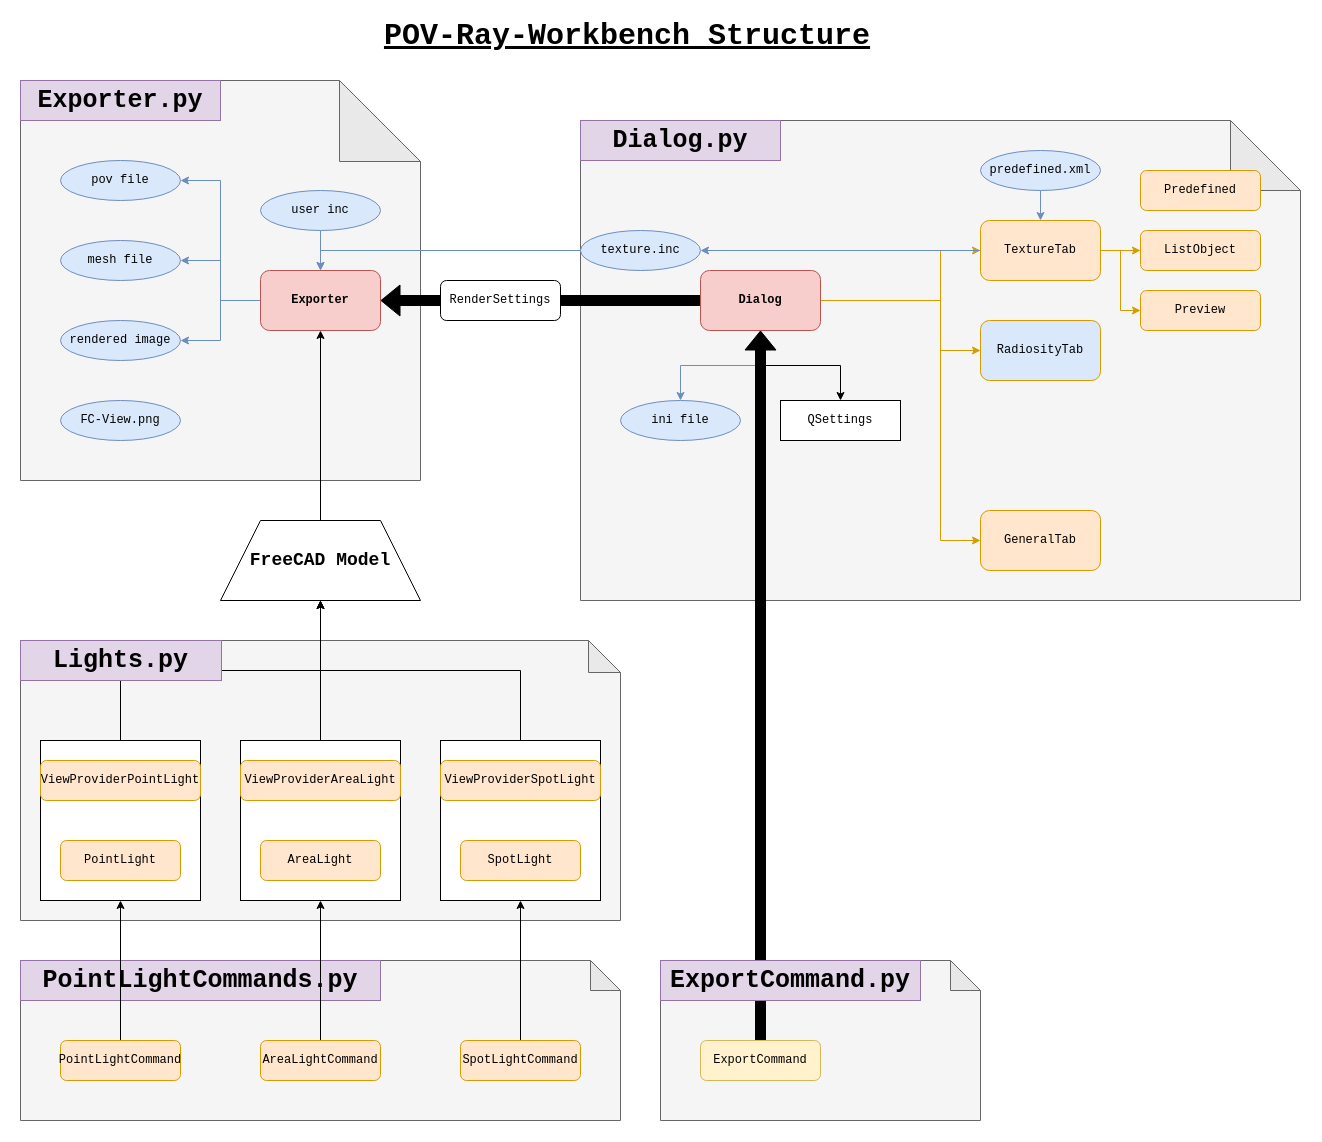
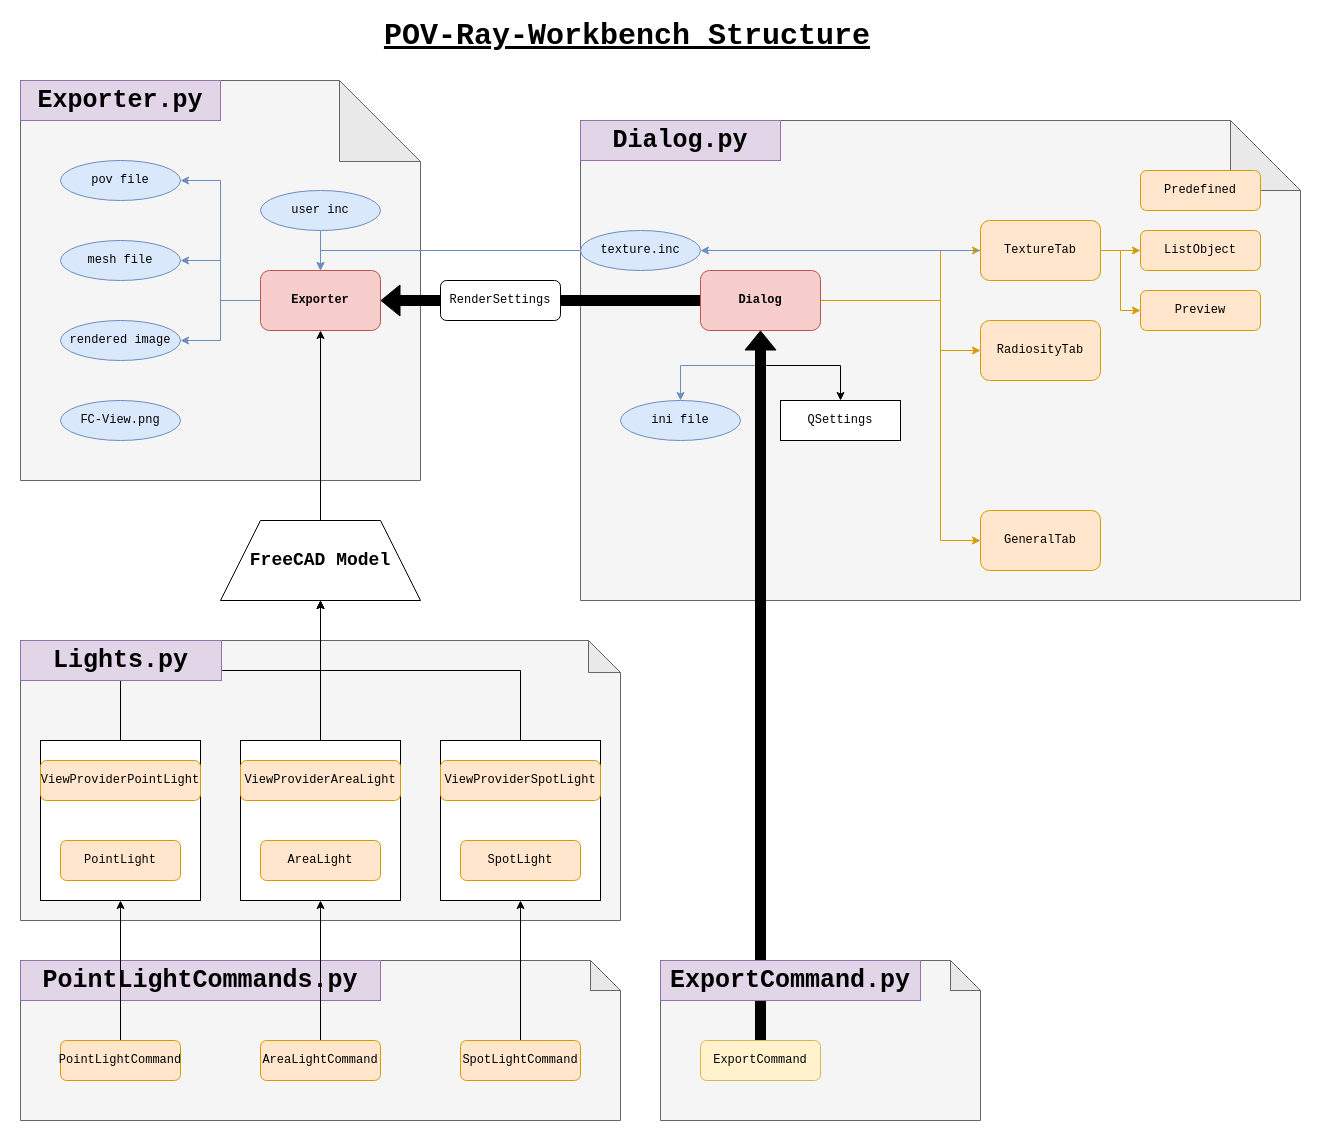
  <mxCell id="0" />
  <mxCell id="1" parent="0" />
  <mxCell id="2" value="" style="shape=note;whiteSpace=wrap;html=1;backgroundOutline=1;darkOpacity=0.05;shadow=0;fontFamily=Courier New;fontSize=12;fillColor=#f5f5f5;strokeColor=#666666;fontColor=#333333;" parent="1" vertex="1"><mxGeometry x="20" y="960" width="600" height="160" as="geometry" /></mxCell>
  <mxCell id="3" value="PointLightCommands.py" style="text;html=1;strokeColor=#9673a6;fillColor=#e1d5e7;align=center;verticalAlign=middle;whiteSpace=wrap;rounded=0;shadow=0;fontFamily=Courier New;fontSize=25;fontStyle=1" parent="1" vertex="1"><mxGeometry x="20" y="960" width="360" height="40" as="geometry" /></mxCell>
  <mxCell id="4" value="" style="shape=note;whiteSpace=wrap;html=1;backgroundOutline=1;darkOpacity=0.05;shadow=0;fontFamily=Courier New;fontSize=12;fillColor=#f5f5f5;strokeColor=#666666;fontColor=#333333;size=32;" parent="1" vertex="1"><mxGeometry x="20" y="640" width="600" height="280" as="geometry" /></mxCell>
  <mxCell id="5" style="edgeStyle=orthogonalEdgeStyle;rounded=0;orthogonalLoop=1;jettySize=auto;html=1;exitX=0.5;exitY=0;exitDx=0;exitDy=0;entryX=0.5;entryY=1;entryDx=0;entryDy=0;startArrow=none;startFill=0;strokeColor=#000000;fillColor=#000000;fontFamily=Courier New;fontSize=25;" parent="1" source="6" target="43" edge="1"><mxGeometry relative="1" as="geometry" /></mxCell>
  <mxCell id="6" value="" style="rounded=0;whiteSpace=wrap;html=1;shadow=0;fontFamily=Courier New;fontSize=12;" parent="1" vertex="1"><mxGeometry x="240" y="740" width="160" height="160" as="geometry" /></mxCell>
  <mxCell id="7" style="edgeStyle=orthogonalEdgeStyle;rounded=0;orthogonalLoop=1;jettySize=auto;html=1;exitX=0.5;exitY=0;exitDx=0;exitDy=0;entryX=0.5;entryY=1;entryDx=0;entryDy=0;startArrow=none;startFill=0;strokeColor=#000000;fillColor=#000000;fontFamily=Courier New;fontSize=25;" parent="1" source="8" target="43" edge="1"><mxGeometry relative="1" as="geometry" /></mxCell>
  <mxCell id="8" value="" style="rounded=0;whiteSpace=wrap;html=1;shadow=0;fontFamily=Courier New;fontSize=12;" parent="1" vertex="1"><mxGeometry x="440" y="740" width="160" height="160" as="geometry" /></mxCell>
  <mxCell id="9" style="edgeStyle=orthogonalEdgeStyle;rounded=0;orthogonalLoop=1;jettySize=auto;html=1;exitX=0.5;exitY=0;exitDx=0;exitDy=0;entryX=0.5;entryY=1;entryDx=0;entryDy=0;startArrow=none;startFill=0;strokeColor=#000000;fillColor=#000000;fontFamily=Courier New;fontSize=25;" parent="1" source="10" target="43" edge="1"><mxGeometry relative="1" as="geometry" /></mxCell>
  <mxCell id="10" value="" style="rounded=0;whiteSpace=wrap;html=1;shadow=0;fontFamily=Courier New;fontSize=12;" parent="1" vertex="1"><mxGeometry x="40" y="740" width="160" height="160" as="geometry" /></mxCell>
  <mxCell id="11" value="" style="shape=note;whiteSpace=wrap;html=1;backgroundOutline=1;darkOpacity=0.05;shadow=0;fontFamily=Courier New;fontSize=12;fillColor=#f5f5f5;strokeColor=#666666;fontColor=#333333;" parent="1" vertex="1"><mxGeometry x="660" y="960" width="320" height="160" as="geometry" /></mxCell>
  <mxCell id="12" value="" style="shape=note;whiteSpace=wrap;html=1;backgroundOutline=1;darkOpacity=0.05;shadow=0;fontFamily=Courier New;fillColor=#f5f5f5;strokeColor=#666666;fontColor=#333333;size=81;" parent="1" vertex="1"><mxGeometry x="20" y="80" width="400" height="400" as="geometry" /></mxCell>
  <mxCell id="13" value="" style="shape=note;whiteSpace=wrap;html=1;backgroundOutline=1;darkOpacity=0.05;shadow=0;fontFamily=Courier New;size=70;fillColor=#f5f5f5;strokeColor=#666666;fontColor=#333333;" parent="1" vertex="1"><mxGeometry x="580" y="120" width="720" height="480" as="geometry" /></mxCell>
  <mxCell id="14" style="edgeStyle=orthogonalEdgeStyle;shape=flexArrow;rounded=0;orthogonalLoop=1;jettySize=auto;html=1;exitX=0;exitY=0.5;exitDx=0;exitDy=0;entryX=1;entryY=0.5;entryDx=0;entryDy=0;fontFamily=Courier New;strokeColor=#000000;fillColor=#000000;" parent="1" source="18" target="33" edge="1"><mxGeometry relative="1" as="geometry" /></mxCell>
  <mxCell id="15" style="edgeStyle=orthogonalEdgeStyle;rounded=0;orthogonalLoop=1;jettySize=auto;html=1;exitX=1;exitY=0.5;exitDx=0;exitDy=0;entryX=0;entryY=0.5;entryDx=0;entryDy=0;fillColor=#ffe6cc;strokeColor=#d79b00;" edge="1" parent="1" source="18" target="22"><mxGeometry relative="1" as="geometry"><Array as="points"><mxPoint x="940" y="300" /><mxPoint x="940" y="250" /></Array></mxGeometry></mxCell>
  <mxCell id="16" style="edgeStyle=orthogonalEdgeStyle;rounded=0;orthogonalLoop=1;jettySize=auto;html=1;exitX=1;exitY=0.5;exitDx=0;exitDy=0;entryX=0;entryY=0.5;entryDx=0;entryDy=0;fillColor=#ffe6cc;strokeColor=#d79b00;" edge="1" parent="1" source="18" target="23"><mxGeometry relative="1" as="geometry"><Array as="points"><mxPoint x="940" y="300" /><mxPoint x="940" y="350" /></Array></mxGeometry></mxCell>
  <mxCell id="17" style="edgeStyle=orthogonalEdgeStyle;rounded=0;orthogonalLoop=1;jettySize=auto;html=1;exitX=1;exitY=0.5;exitDx=0;exitDy=0;entryX=0;entryY=0.5;entryDx=0;entryDy=0;fillColor=#ffe6cc;strokeColor=#d79b00;" edge="1" parent="1" source="18" target="67"><mxGeometry relative="1" as="geometry"><Array as="points"><mxPoint x="940" y="300" /><mxPoint x="940" y="540" /></Array></mxGeometry></mxCell>
  <mxCell id="18" value="Dialog" style="rounded=1;whiteSpace=wrap;html=1;fontFamily=Courier New;fillColor=#f8cecc;strokeColor=#b85450;fontStyle=1" parent="1" vertex="1"><mxGeometry x="700" y="270" width="120" height="60" as="geometry" /></mxCell>
  <mxCell id="19" style="edgeStyle=orthogonalEdgeStyle;rounded=0;orthogonalLoop=1;jettySize=auto;html=1;exitX=0;exitY=0.5;exitDx=0;exitDy=0;entryX=1;entryY=0.5;entryDx=0;entryDy=0;fontFamily=Courier New;fillColor=#dae8fc;strokeColor=#6c8ebf;" parent="1" source="22" target="37" edge="1"><mxGeometry relative="1" as="geometry" /></mxCell>
  <mxCell id="20" style="edgeStyle=orthogonalEdgeStyle;rounded=0;orthogonalLoop=1;jettySize=auto;html=1;exitX=1;exitY=0.5;exitDx=0;exitDy=0;entryX=0;entryY=0.5;entryDx=0;entryDy=0;fillColor=#ffe6cc;strokeColor=#d79b00;" edge="1" parent="1" source="22" target="66"><mxGeometry relative="1" as="geometry" /></mxCell>
  <mxCell id="21" style="edgeStyle=orthogonalEdgeStyle;rounded=0;orthogonalLoop=1;jettySize=auto;html=1;exitX=1;exitY=0.5;exitDx=0;exitDy=0;entryX=0;entryY=0.5;entryDx=0;entryDy=0;fillColor=#ffe6cc;strokeColor=#d79b00;" edge="1" parent="1" source="22" target="65"><mxGeometry relative="1" as="geometry" /></mxCell>
  <mxCell id="22" value="TextureTab" style="rounded=1;whiteSpace=wrap;html=1;fontFamily=Courier New;fillColor=#ffe6cc;strokeColor=#d79b00;" parent="1" vertex="1"><mxGeometry x="980" y="220" width="120" height="60" as="geometry" /></mxCell>
- <mxCell id="23" value="RadiosityTab" style="rounded=1;whiteSpace=wrap;html=1;fontFamily=Courier New;fillColor=#dae8fc;strokeColor=#d79b00;" parent="1" vertex="1"><mxGeometry x="980" y="320" width="120" height="60" as="geometry" /></mxCell>
- <mxCell id="24" style="edgeStyle=orthogonalEdgeStyle;rounded=0;orthogonalLoop=1;jettySize=auto;html=1;exitX=0.5;exitY=1;exitDx=0;exitDy=0;entryX=0.5;entryY=0;entryDx=0;entryDy=0;fontFamily=Courier New;fillColor=#dae8fc;strokeColor=#6c8ebf;" parent="1" source="25" target="22" edge="1"><mxGeometry relative="1" as="geometry" /></mxCell>
- <mxCell id="25" value="predefined.xml" style="ellipse;whiteSpace=wrap;html=1;fontFamily=Courier New;fillColor=#dae8fc;strokeColor=#6c8ebf;" parent="1" vertex="1"><mxGeometry x="980" y="150" width="120" height="40" as="geometry" /></mxCell>
+ <mxCell id="23" value="RadiosityTab" style="rounded=1;whiteSpace=wrap;html=1;fontFamily=Courier New;fillColor=#ffe6cc;strokeColor=#d79b00;" parent="1" vertex="1"><mxGeometry x="980" y="320" width="120" height="60" as="geometry" /></mxCell>
  <mxCell id="26" style="edgeStyle=orthogonalEdgeStyle;rounded=0;orthogonalLoop=1;jettySize=auto;html=1;exitX=0.5;exitY=0;exitDx=0;exitDy=0;entryX=0.5;entryY=1;entryDx=0;entryDy=0;fontFamily=Courier New;fillColor=#dae8fc;strokeColor=#6c8ebf;startArrow=classic;startFill=1;" parent="1" source="27" target="18" edge="1"><mxGeometry relative="1" as="geometry" /></mxCell>
  <mxCell id="27" value="ini file" style="ellipse;whiteSpace=wrap;html=1;fontFamily=Courier New;fillColor=#dae8fc;strokeColor=#6c8ebf;" parent="1" vertex="1"><mxGeometry x="620" y="400" width="120" height="40" as="geometry" /></mxCell>
  <mxCell id="28" style="edgeStyle=orthogonalEdgeStyle;rounded=0;orthogonalLoop=1;jettySize=auto;html=1;exitX=0.5;exitY=0;exitDx=0;exitDy=0;entryX=0.5;entryY=1;entryDx=0;entryDy=0;startArrow=classic;startFill=1;fontFamily=Courier New;" parent="1" source="29" target="18" edge="1"><mxGeometry relative="1" as="geometry" /></mxCell>
  <mxCell id="29" value="QSettings" style="rounded=0;whiteSpace=wrap;html=1;fontFamily=Courier New;" parent="1" vertex="1"><mxGeometry x="780" y="400" width="120" height="40" as="geometry" /></mxCell>
  <mxCell id="30" style="edgeStyle=orthogonalEdgeStyle;rounded=0;orthogonalLoop=1;jettySize=auto;html=1;exitX=0;exitY=0.5;exitDx=0;exitDy=0;entryX=1;entryY=0.5;entryDx=0;entryDy=0;fontFamily=Courier New;fillColor=#dae8fc;strokeColor=#6c8ebf;" parent="1" source="33" target="41" edge="1"><mxGeometry relative="1" as="geometry" /></mxCell>
  <mxCell id="31" style="edgeStyle=orthogonalEdgeStyle;rounded=0;orthogonalLoop=1;jettySize=auto;html=1;exitX=0;exitY=0.5;exitDx=0;exitDy=0;entryX=1;entryY=0.5;entryDx=0;entryDy=0;fontFamily=Courier New;fillColor=#dae8fc;strokeColor=#6c8ebf;" parent="1" source="33" target="40" edge="1"><mxGeometry relative="1" as="geometry" /></mxCell>
  <mxCell id="32" style="edgeStyle=orthogonalEdgeStyle;rounded=0;orthogonalLoop=1;jettySize=auto;html=1;exitX=0;exitY=0.5;exitDx=0;exitDy=0;entryX=1;entryY=0.5;entryDx=0;entryDy=0;fontFamily=Courier New;fillColor=#dae8fc;strokeColor=#6c8ebf;" parent="1" source="33" target="39" edge="1"><mxGeometry relative="1" as="geometry" /></mxCell>
  <mxCell id="33" value="Exporter" style="rounded=1;whiteSpace=wrap;html=1;fontFamily=Courier New;fillColor=#f8cecc;strokeColor=#b85450;fontStyle=1" parent="1" vertex="1"><mxGeometry x="260" y="270" width="120" height="60" as="geometry" /></mxCell>
  <mxCell id="34" style="edgeStyle=orthogonalEdgeStyle;rounded=0;orthogonalLoop=1;jettySize=auto;html=1;exitX=0.5;exitY=1;exitDx=0;exitDy=0;fontFamily=Courier New;fillColor=#dae8fc;strokeColor=#6c8ebf;" parent="1" source="35" target="33" edge="1"><mxGeometry relative="1" as="geometry" /></mxCell>
  <mxCell id="35" value="user inc" style="ellipse;whiteSpace=wrap;html=1;fontFamily=Courier New;fillColor=#dae8fc;strokeColor=#6c8ebf;" parent="1" vertex="1"><mxGeometry x="260" y="190" width="120" height="40" as="geometry" /></mxCell>
  <mxCell id="36" style="edgeStyle=orthogonalEdgeStyle;rounded=0;orthogonalLoop=1;jettySize=auto;html=1;exitX=0;exitY=0.5;exitDx=0;exitDy=0;entryX=0.5;entryY=0;entryDx=0;entryDy=0;fontFamily=Courier New;fillColor=#dae8fc;strokeColor=#6c8ebf;" parent="1" source="37" target="33" edge="1"><mxGeometry relative="1" as="geometry" /></mxCell>
  <mxCell id="37" value="texture.inc" style="ellipse;whiteSpace=wrap;html=1;fontFamily=Courier New;fillColor=#dae8fc;strokeColor=#6c8ebf;" parent="1" vertex="1"><mxGeometry x="580" y="230" width="120" height="40" as="geometry" /></mxCell>
  <mxCell id="38" value="FC-View.png" style="ellipse;whiteSpace=wrap;html=1;fontFamily=Courier New;fillColor=#dae8fc;strokeColor=#6c8ebf;" parent="1" vertex="1"><mxGeometry x="60" y="400" width="120" height="40" as="geometry" /></mxCell>
  <mxCell id="39" value="pov file" style="ellipse;whiteSpace=wrap;html=1;fontFamily=Courier New;fillColor=#dae8fc;strokeColor=#6c8ebf;" parent="1" vertex="1"><mxGeometry x="60" y="160" width="120" height="40" as="geometry" /></mxCell>
  <mxCell id="40" value="mesh file" style="ellipse;whiteSpace=wrap;html=1;fontFamily=Courier New;fillColor=#dae8fc;strokeColor=#6c8ebf;" parent="1" vertex="1"><mxGeometry x="60" y="240" width="120" height="40" as="geometry" /></mxCell>
  <mxCell id="41" value="rendered image" style="ellipse;whiteSpace=wrap;html=1;fontFamily=Courier New;fillColor=#dae8fc;strokeColor=#6c8ebf;" parent="1" vertex="1"><mxGeometry x="60" y="320" width="120" height="40" as="geometry" /></mxCell>
  <mxCell id="42" style="edgeStyle=orthogonalEdgeStyle;rounded=0;orthogonalLoop=1;jettySize=auto;html=1;exitX=0.5;exitY=0;exitDx=0;exitDy=0;entryX=0.5;entryY=1;entryDx=0;entryDy=0;startArrow=none;startFill=0;strokeColor=#000000;fillColor=#000000;fontFamily=Courier New;fontSize=25;" parent="1" source="43" target="33" edge="1"><mxGeometry relative="1" as="geometry" /></mxCell>
  <mxCell id="43" value="FreeCAD Model" style="shape=trapezoid;perimeter=trapezoidPerimeter;whiteSpace=wrap;html=1;shadow=0;fontFamily=Courier New;fontSize=18;fontStyle=1" parent="1" vertex="1"><mxGeometry x="220" y="520" width="200" height="80" as="geometry" /></mxCell>
  <mxCell id="44" value="PointLight" style="rounded=1;whiteSpace=wrap;html=1;shadow=0;fontFamily=Courier New;fontSize=12;fillColor=#ffe6cc;strokeColor=#d79b00;" parent="1" vertex="1"><mxGeometry x="60" y="840" width="120" height="40" as="geometry" /></mxCell>
  <mxCell id="45" value="SpotLight" style="rounded=1;whiteSpace=wrap;html=1;shadow=0;fontFamily=Courier New;fontSize=12;fillColor=#ffe6cc;strokeColor=#d79b00;" parent="1" vertex="1"><mxGeometry x="460" y="840" width="120" height="40" as="geometry" /></mxCell>
  <mxCell id="46" value="AreaLight" style="rounded=1;whiteSpace=wrap;html=1;shadow=0;fontFamily=Courier New;fontSize=12;fillColor=#ffe6cc;strokeColor=#d79b00;" parent="1" vertex="1"><mxGeometry x="260" y="840" width="120" height="40" as="geometry" /></mxCell>
  <mxCell id="47" style="edgeStyle=orthogonalEdgeStyle;rounded=0;orthogonalLoop=1;jettySize=auto;html=1;exitX=0.5;exitY=0;exitDx=0;exitDy=0;entryX=0.5;entryY=1;entryDx=0;entryDy=0;startArrow=none;startFill=0;strokeColor=#000000;fillColor=#000000;fontFamily=Courier New;fontSize=12;" parent="1" source="48" target="10" edge="1"><mxGeometry relative="1" as="geometry" /></mxCell>
  <mxCell id="48" value="PointLightCommand" style="rounded=1;whiteSpace=wrap;html=1;shadow=0;fontFamily=Courier New;fontSize=12;fillColor=#ffe6cc;strokeColor=#d79b00;" parent="1" vertex="1"><mxGeometry x="60" y="1040" width="120" height="40" as="geometry" /></mxCell>
  <mxCell id="49" style="edgeStyle=orthogonalEdgeStyle;rounded=0;orthogonalLoop=1;jettySize=auto;html=1;exitX=0.5;exitY=0;exitDx=0;exitDy=0;entryX=0.5;entryY=1;entryDx=0;entryDy=0;startArrow=none;startFill=0;strokeColor=#000000;fillColor=#000000;fontFamily=Courier New;fontSize=12;" parent="1" source="50" target="6" edge="1"><mxGeometry relative="1" as="geometry" /></mxCell>
  <mxCell id="50" value="AreaLightCommand" style="rounded=1;whiteSpace=wrap;html=1;shadow=0;fontFamily=Courier New;fontSize=12;fillColor=#ffe6cc;strokeColor=#d79b00;" parent="1" vertex="1"><mxGeometry x="260" y="1040" width="120" height="40" as="geometry" /></mxCell>
  <mxCell id="51" style="edgeStyle=orthogonalEdgeStyle;rounded=0;orthogonalLoop=1;jettySize=auto;html=1;exitX=0.5;exitY=0;exitDx=0;exitDy=0;startArrow=none;startFill=0;strokeColor=#000000;fillColor=#000000;fontFamily=Courier New;fontSize=12;" parent="1" source="52" target="8" edge="1"><mxGeometry relative="1" as="geometry" /></mxCell>
  <mxCell id="52" value="SpotLightCommand" style="rounded=1;whiteSpace=wrap;html=1;shadow=0;fontFamily=Courier New;fontSize=12;fillColor=#ffe6cc;strokeColor=#d79b00;" parent="1" vertex="1"><mxGeometry x="460" y="1040" width="120" height="40" as="geometry" /></mxCell>
  <mxCell id="53" value="ViewProviderPointLight" style="rounded=1;whiteSpace=wrap;html=1;shadow=0;fontFamily=Courier New;fontSize=12;fillColor=#ffe6cc;strokeColor=#d79b00;" parent="1" vertex="1"><mxGeometry x="40" y="760" width="160" height="40" as="geometry" /></mxCell>
  <mxCell id="54" value="ViewProviderAreaLight" style="rounded=1;whiteSpace=wrap;html=1;shadow=0;fontFamily=Courier New;fontSize=12;fillColor=#ffe6cc;strokeColor=#d79b00;" parent="1" vertex="1"><mxGeometry x="240" y="760" width="160" height="40" as="geometry" /></mxCell>
  <mxCell id="55" value="ViewProviderSpotLight" style="rounded=1;whiteSpace=wrap;html=1;shadow=0;fontFamily=Courier New;fontSize=12;fillColor=#ffe6cc;strokeColor=#d79b00;" parent="1" vertex="1"><mxGeometry x="440" y="760" width="160" height="40" as="geometry" /></mxCell>
  <mxCell id="56" style="edgeStyle=orthogonalEdgeStyle;shape=flexArrow;rounded=0;orthogonalLoop=1;jettySize=auto;html=1;exitX=0.5;exitY=0;exitDx=0;exitDy=0;entryX=0.5;entryY=1;entryDx=0;entryDy=0;startArrow=none;startFill=0;strokeColor=#000000;fillColor=#000000;fontFamily=Courier New;fontSize=25;" parent="1" source="57" target="18" edge="1"><mxGeometry relative="1" as="geometry" /></mxCell>
  <mxCell id="57" value="ExportCommand" style="rounded=1;whiteSpace=wrap;html=1;shadow=0;fontFamily=Courier New;fontSize=12;fillColor=#fff2cc;strokeColor=#d6b656;" parent="1" vertex="1"><mxGeometry x="700" y="1040" width="120" height="40" as="geometry" /></mxCell>
  <mxCell id="58" value="Dialog.py" style="text;html=1;strokeColor=#9673a6;fillColor=#e1d5e7;align=center;verticalAlign=middle;whiteSpace=wrap;rounded=0;shadow=0;fontFamily=Courier New;fontSize=25;fontStyle=1" parent="1" vertex="1"><mxGeometry x="580" y="120" width="200" height="40" as="geometry" /></mxCell>
  <mxCell id="59" value="Exporter.py" style="text;html=1;strokeColor=#9673a6;fillColor=#e1d5e7;align=center;verticalAlign=middle;whiteSpace=wrap;rounded=0;shadow=0;fontFamily=Courier New;fontSize=25;fontStyle=1" parent="1" vertex="1"><mxGeometry x="20" y="80" width="200" height="40" as="geometry" /></mxCell>
  <mxCell id="60" value="ExportCommand.py" style="text;html=1;strokeColor=#9673a6;fillColor=#e1d5e7;align=center;verticalAlign=middle;whiteSpace=wrap;rounded=0;shadow=0;fontFamily=Courier New;fontSize=25;fontStyle=1" parent="1" vertex="1"><mxGeometry x="660" y="960" width="260" height="40" as="geometry" /></mxCell>
  <mxCell id="61" value="Lights.py" style="text;html=1;strokeColor=#9673a6;fillColor=#e1d5e7;align=center;verticalAlign=middle;whiteSpace=wrap;rounded=0;shadow=0;fontFamily=Courier New;fontSize=25;fontStyle=1" parent="1" vertex="1"><mxGeometry x="20" y="640" width="201" height="40" as="geometry" /></mxCell>
  <mxCell id="62" value="Predefined" style="rounded=1;whiteSpace=wrap;html=1;shadow=0;fontFamily=Courier New;fontSize=12;fillColor=#ffe6cc;strokeColor=#d79b00;" parent="1" vertex="1"><mxGeometry x="1140" y="170" width="120" height="40" as="geometry" /></mxCell>
  <mxCell id="63" value="RenderSettings" style="rounded=1;whiteSpace=wrap;html=1;shadow=0;fontFamily=Courier New;fontSize=12;" parent="1" vertex="1"><mxGeometry x="440" y="280" width="120" height="40" as="geometry" /></mxCell>
  <mxCell id="64" value="POV-Ray-Workbench Structure" style="text;html=1;strokeColor=none;fillColor=none;align=center;verticalAlign=middle;whiteSpace=wrap;rounded=0;shadow=0;fontFamily=Courier New;fontSize=30;fontStyle=5" parent="1" vertex="1"><mxGeometry x="382" y="20" width="490" height="30" as="geometry" /></mxCell>
  <mxCell id="65" value="Preview" style="rounded=1;whiteSpace=wrap;html=1;fontFamily=Courier New;fillColor=#ffe6cc;strokeColor=#d79b00;" vertex="1" parent="1"><mxGeometry x="1140" y="290" width="120" height="40" as="geometry" /></mxCell>
  <mxCell id="66" value="ListObject" style="rounded=1;whiteSpace=wrap;html=1;shadow=0;fontFamily=Courier New;fontSize=12;fillColor=#ffe6cc;strokeColor=#d79b00;" parent="1" vertex="1"><mxGeometry x="1140" y="230" width="120" height="40" as="geometry" /></mxCell>
  <mxCell id="67" value="GeneralTab" style="rounded=1;whiteSpace=wrap;html=1;fontFamily=Courier New;fillColor=#ffe6cc;strokeColor=#d79b00;" vertex="1" parent="1"><mxGeometry x="980" y="510" width="120" height="60" as="geometry" /></mxCell>
